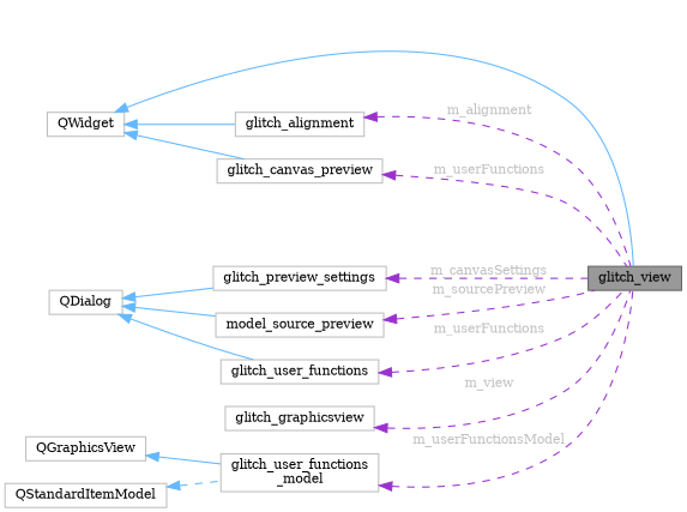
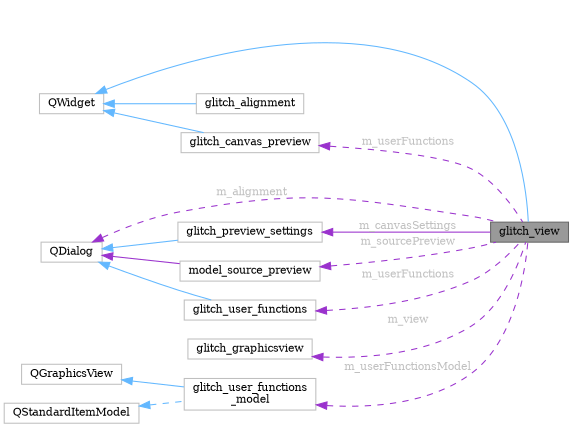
  digraph {
    fontname="DejaVu Serif"
    rankdir=LR
    node [color=grey75 fillcolor=white fontname="DejaVu Serif" fontsize=10 shape=box style=filled]
    edge [color=steelblue1 dir=back fontname="DejaVu Serif" fontsize=10 labelfontname=Helvetica labelfontsize=10 style=dashed]
    n1 [color=gray40 fillcolor=grey60 fontcolor=black height=0.2 label=glitch_view width=0.4]
    n2 [height=0.2 label=QWidget width=0.4]
    n3 [height=0.2 label=glitch_alignment width=0.4]
    n4 [height=0.2 label=glitch_canvas_preview width=0.4]
    n5 [height=0.2 label=glitch_preview_settings width=0.4]
    n6 [height=0.2 label=QDialog width=0.4]
    n7 [height=0.2 label=model_source_preview width=0.4]
    n8 [height=0.2 label=glitch_user_functions width=0.4]
    n9 [height=0.2 label=glitch_graphicsview width=0.4]
    n10 [height=0.2 label=QGraphicsView width=0.4]
    n11 [height=0.2 label="glitch_user_functions\l_model" width=0.4]
    n12 [height=0.2 label=QStandardItemModel width=0.4]
    n2 -> n1 [style=solid]
    n2 -> n3 [style=solid]
    n2 -> n4 [style=solid]
-   n3 -> n1 [color=darkorchid3 fontcolor=grey label=" m_alignment"]
+   n6 -> n1 [color=darkorchid3 fontcolor=grey label=" m_alignment"]
    n4 -> n1 [color=darkorchid3 fontcolor=grey label=" m_userFunctions"]
-   n5 -> n1 [color=darkorchid3 fontcolor=grey label=" m_canvasSettings"]
+   n5 -> n1 [color=darkorchid3 fontcolor=grey label=" m_canvasSettings" style=solid]
    n6 -> n5 [style=solid]
-   n6 -> n7 [style=solid]
+   n6 -> n7 [color=darkorchid3 style=solid]
    n6 -> n8 [style=solid]
    n7 -> n1 [color=darkorchid3 fontcolor=grey label=" m_sourcePreview"]
    n8 -> n1 [color=darkorchid3 fontcolor=grey label=" m_userFunctions"]
    n9 -> n1 [color=darkorchid3 fontcolor=grey label=" m_view"]
    n10 -> n11 [style=solid]
    n11 -> n1 [color=darkorchid3 fontcolor=grey label=" m_userFunctionsModel"]
    n12 -> n11
  }
